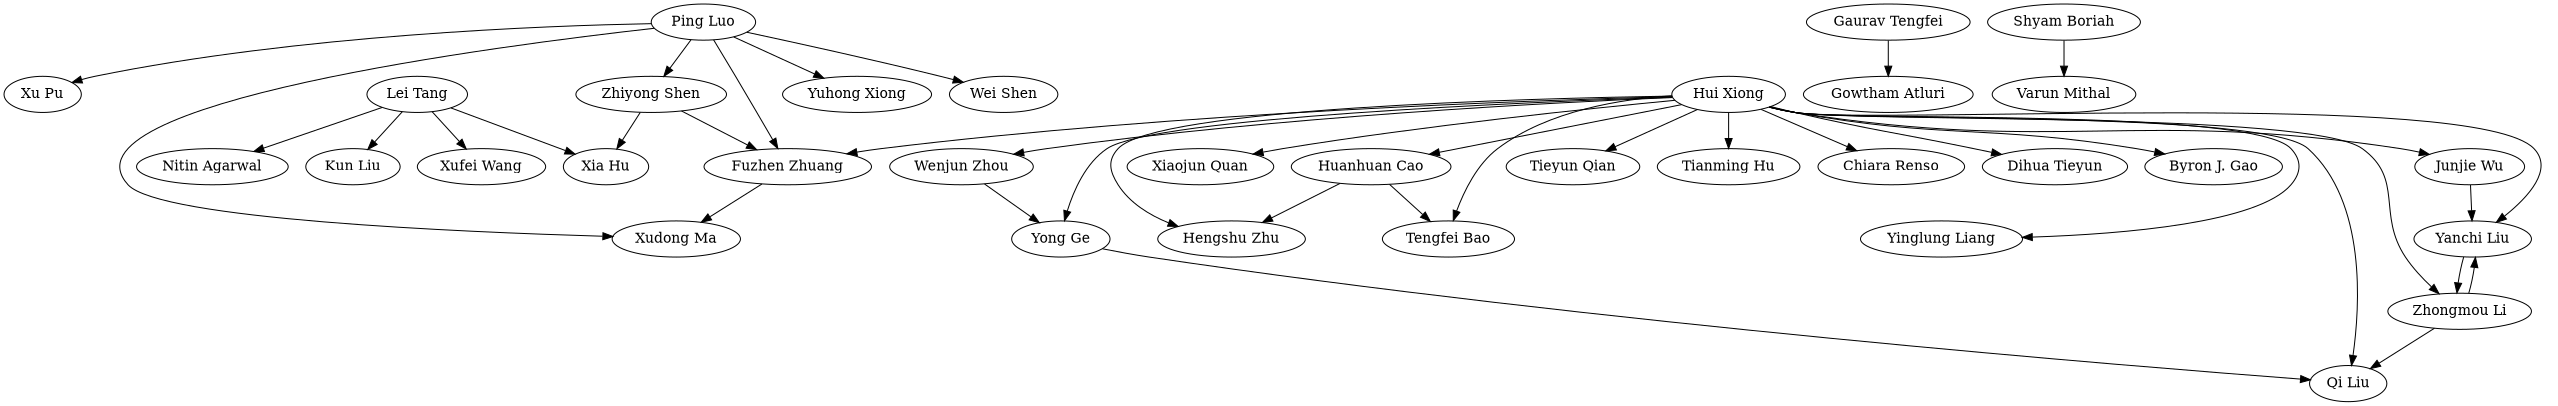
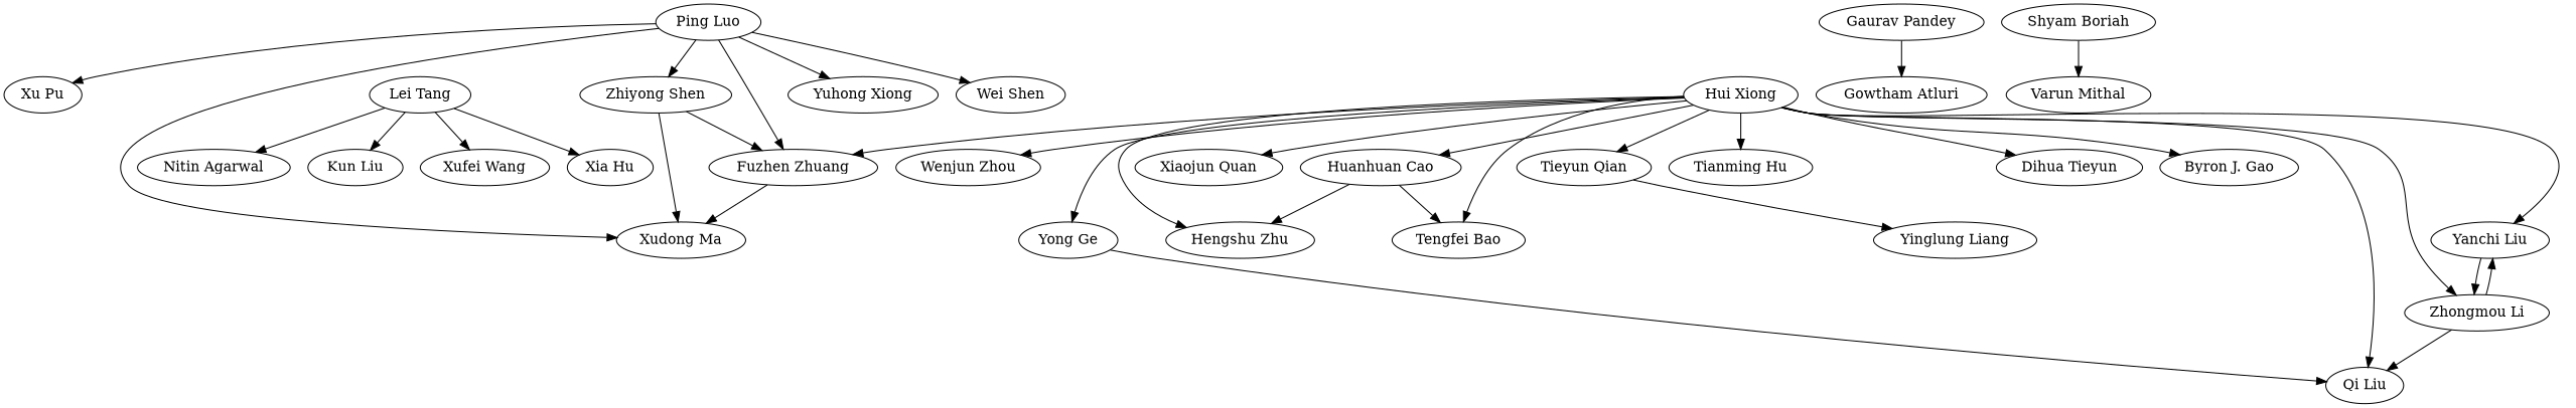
  strict digraph {
    "Ping Luo"
    "Xu Pu"
    "Fuzhen Zhuang"
    "Xudong Ma"
    "Zhiyong Shen"
    "Yuhong Xiong"
    "Wei Shen"
    "Lei Tang"
    "Xia Hu"
    "Kun Liu"
    "Xufei Wang"
    "Nitin Agarwal"
-   "Gaurav Pandey" [label="Gaurav Tengfei"]
+   "Gaurav Pandey"
    "Gowtham Atluri"
    "Hui Xiong"
    "Yanchi Liu"
    "Yinglung Liang"
    "Xiaojun Quan"
    "Hengshu Zhu"
    "Tengfei Bao"
    "Zhongmou Li"
    "Huanhuan Cao"
    "Tieyun Qian"
    "Tianming Hu"
    "Yong Ge"
    "Qi Liu"
    "Wenjun Zhou"
-   "Chiara Renso"
    n29 [label="Dihua Tieyun"]
-   "Junjie Wu"
    "Byron J. Gao"
    "Shyam Boriah"
    "Varun Mithal"
    "Ping Luo" -> "Xu Pu"
    "Ping Luo" -> "Fuzhen Zhuang"
    "Ping Luo" -> "Xudong Ma"
    "Ping Luo" -> "Zhiyong Shen"
    "Ping Luo" -> "Yuhong Xiong"
    "Ping Luo" -> "Wei Shen"
    "Fuzhen Zhuang" -> "Xudong Ma"
    "Zhiyong Shen" -> "Fuzhen Zhuang"
-   "Zhiyong Shen" -> "Xia Hu"
+   "Zhiyong Shen" -> "Xudong Ma"
    "Lei Tang" -> "Xia Hu"
    "Lei Tang" -> "Kun Liu"
    "Lei Tang" -> "Xufei Wang"
    "Lei Tang" -> "Nitin Agarwal"
    "Gaurav Pandey" -> "Gowtham Atluri"
    "Hui Xiong" -> "Fuzhen Zhuang"
    "Hui Xiong" -> "Yanchi Liu"
-   "Hui Xiong" -> "Yinglung Liang"
+   "Tieyun Qian" -> "Yinglung Liang"
    "Hui Xiong" -> "Xiaojun Quan"
    "Hui Xiong" -> "Hengshu Zhu"
    "Hui Xiong" -> "Tengfei Bao"
    "Hui Xiong" -> "Zhongmou Li"
    "Hui Xiong" -> "Huanhuan Cao"
    "Hui Xiong" -> "Tieyun Qian"
    "Hui Xiong" -> "Tianming Hu"
    "Hui Xiong" -> "Yong Ge"
    "Hui Xiong" -> "Qi Liu"
    "Hui Xiong" -> "Wenjun Zhou"
-   "Hui Xiong" -> "Chiara Renso"
    "Hui Xiong" -> n29
-   "Hui Xiong" -> "Junjie Wu"
    "Hui Xiong" -> "Byron J. Gao"
    "Yanchi Liu" -> "Zhongmou Li"
    "Zhongmou Li" -> "Yanchi Liu"
    "Zhongmou Li" -> "Qi Liu"
    "Huanhuan Cao" -> "Hengshu Zhu"
    "Huanhuan Cao" -> "Tengfei Bao"
    "Yong Ge" -> "Qi Liu"
-   "Wenjun Zhou" -> "Yong Ge"
-   "Junjie Wu" -> "Yanchi Liu"
    "Shyam Boriah" -> "Varun Mithal"
  }
